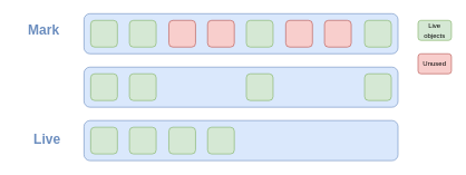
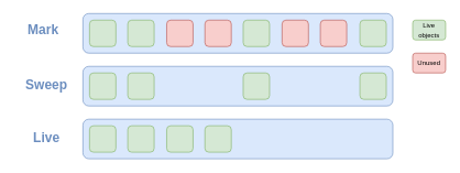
  <mxCell id="0" />
  <mxCell id="1" parent="0" />
  <mxCell id="2" value="" style="rounded=1;whiteSpace=wrap;html=1;fillColor=#DAE8FC;strokeColor=#6C8EBF;" parent="1" vertex="1"><mxGeometry x="125" y="20" width="470" height="60" as="geometry" /></mxCell>
  <mxCell id="3" value="" style="rounded=1;whiteSpace=wrap;html=1;fillColor=#d5e8d4;strokeColor=#82b366;" parent="1" vertex="1"><mxGeometry x="135" y="30" width="40" height="40" as="geometry" /></mxCell>
  <mxCell id="4" value="" style="rounded=1;whiteSpace=wrap;html=1;fillColor=#d5e8d4;strokeColor=#82b366;" parent="1" vertex="1"><mxGeometry x="193" y="30" width="40" height="40" as="geometry" /></mxCell>
  <mxCell id="5" value="" style="rounded=1;whiteSpace=wrap;html=1;fillColor=#f8cecc;strokeColor=#b85450;" parent="1" vertex="1"><mxGeometry x="252" y="30" width="40" height="40" as="geometry" /></mxCell>
  <mxCell id="6" value="" style="rounded=1;whiteSpace=wrap;html=1;fillColor=#f8cecc;strokeColor=#b85450;" parent="1" vertex="1"><mxGeometry x="310" y="30" width="40" height="40" as="geometry" /></mxCell>
  <mxCell id="7" value="" style="rounded=1;whiteSpace=wrap;html=1;fillColor=#d5e8d4;strokeColor=#82b366;" parent="1" vertex="1"><mxGeometry x="368" y="30" width="40" height="40" as="geometry" /></mxCell>
  <mxCell id="8" value="" style="rounded=1;whiteSpace=wrap;html=1;fillColor=#f8cecc;strokeColor=#b85450;" parent="1" vertex="1"><mxGeometry x="427" y="30" width="40" height="40" as="geometry" /></mxCell>
  <mxCell id="9" value="" style="rounded=1;whiteSpace=wrap;html=1;fillColor=#f8cecc;strokeColor=#b85450;" parent="1" vertex="1"><mxGeometry x="485" y="30" width="40" height="40" as="geometry" /></mxCell>
  <mxCell id="10" value="" style="rounded=1;whiteSpace=wrap;html=1;fillColor=#d5e8d4;strokeColor=#82b366;" parent="1" vertex="1"><mxGeometry x="545" y="30" width="40" height="40" as="geometry" /></mxCell>
  <mxCell id="11" value="&lt;font style=&quot;font-size: 10px;&quot;&gt;Live objects&lt;/font&gt;" style="rounded=1;whiteSpace=wrap;html=1;fillColor=#d5e8d4;strokeColor=#82b366;fontColor=#000000;" parent="1" vertex="1"><mxGeometry x="625" y="30" width="50" height="30" as="geometry" /></mxCell>
  <mxCell id="12" value="&lt;font style=&quot;font-size: 10px;&quot;&gt;Unused&lt;/font&gt;" style="rounded=1;whiteSpace=wrap;html=1;fillColor=#f8cecc;strokeColor=#b85450;fontColor=#000000;" parent="1" vertex="1"><mxGeometry x="625" y="80" width="50" height="30" as="geometry" /></mxCell>
  <mxCell id="13" value="" style="rounded=1;whiteSpace=wrap;html=1;fillColor=#dae8fc;strokeColor=#6c8ebf;" parent="1" vertex="1"><mxGeometry x="125" y="100" width="470" height="60" as="geometry" /></mxCell>
  <mxCell id="14" value="" style="rounded=1;whiteSpace=wrap;html=1;fillColor=#d5e8d4;strokeColor=#82b366;" parent="1" vertex="1"><mxGeometry x="135" y="110" width="40" height="40" as="geometry" /></mxCell>
  <mxCell id="15" value="" style="rounded=1;whiteSpace=wrap;html=1;fillColor=#d5e8d4;strokeColor=#82b366;" parent="1" vertex="1"><mxGeometry x="193" y="110" width="40" height="40" as="geometry" /></mxCell>
  <mxCell id="16" value="" style="rounded=1;whiteSpace=wrap;html=1;fillColor=#d5e8d4;strokeColor=#82b366;" parent="1" vertex="1"><mxGeometry x="368" y="110" width="40" height="40" as="geometry" /></mxCell>
  <mxCell id="17" value="" style="rounded=1;whiteSpace=wrap;html=1;fillColor=#d5e8d4;strokeColor=#82b366;" parent="1" vertex="1"><mxGeometry x="545" y="110" width="40" height="40" as="geometry" /></mxCell>
  <mxCell id="18" value="" style="rounded=1;whiteSpace=wrap;html=1;fillColor=#dae8fc;strokeColor=#6c8ebf;" parent="1" vertex="1"><mxGeometry x="125" y="180" width="470" height="60" as="geometry" /></mxCell>
  <mxCell id="19" value="" style="rounded=1;whiteSpace=wrap;html=1;fillColor=#d5e8d4;strokeColor=#82b366;" parent="1" vertex="1"><mxGeometry x="135" y="190" width="40" height="40" as="geometry" /></mxCell>
  <mxCell id="20" value="" style="rounded=1;whiteSpace=wrap;html=1;fillColor=#d5e8d4;strokeColor=#82b366;" parent="1" vertex="1"><mxGeometry x="193" y="190" width="40" height="40" as="geometry" /></mxCell>
  <mxCell id="21" value="" style="rounded=1;whiteSpace=wrap;html=1;fillColor=#d5e8d4;strokeColor=#82b366;" parent="1" vertex="1"><mxGeometry x="252" y="190" width="40" height="40" as="geometry" /></mxCell>
  <mxCell id="22" value="" style="rounded=1;whiteSpace=wrap;html=1;fillColor=#d5e8d4;strokeColor=#82b366;" parent="1" vertex="1"><mxGeometry x="310" y="190" width="40" height="40" as="geometry" /></mxCell>
  <mxCell id="23" value="&lt;b&gt;&lt;font color=&quot;#6c8ebf&quot; style=&quot;font-size: 20px;&quot;&gt;Mark&lt;/font&gt;&lt;/b&gt;" style="text;html=1;align=center;verticalAlign=middle;whiteSpace=wrap;rounded=0;" parent="1" vertex="1"><mxGeometry x="20" y="27.5" width="90" height="30" as="geometry" /></mxCell>
+ <mxCell id="24" value="&lt;b&gt;&lt;font color=&quot;#6c8ebf&quot; style=&quot;font-size: 20px;&quot;&gt;Sweep&lt;/font&gt;&lt;/b&gt;" style="text;html=1;align=center;verticalAlign=middle;whiteSpace=wrap;rounded=0;" parent="1" vertex="1"><mxGeometry x="25" y="112.5" width="90" height="30" as="geometry" /></mxCell>
  <mxCell id="25" value="&lt;b&gt;&lt;font color=&quot;#6c8ebf&quot; style=&quot;font-size: 20px;&quot;&gt;Live&lt;/font&gt;&lt;/b&gt;" style="text;html=1;align=center;verticalAlign=middle;whiteSpace=wrap;rounded=0;" parent="1" vertex="1"><mxGeometry x="25" y="192.5" width="90" height="30" as="geometry" /></mxCell>
